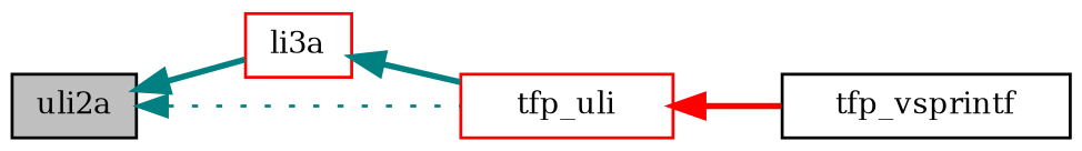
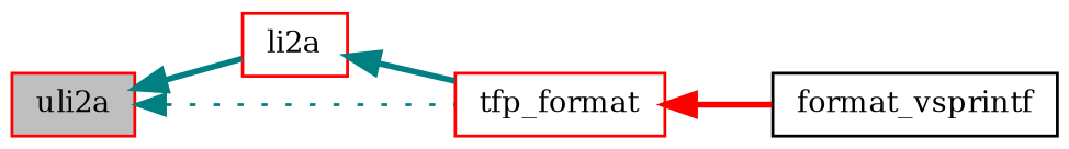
  digraph {
    fontname="DejaVu Serif"
    rankdir=LR
    node [color=black fillcolor=white fontname="DejaVu Serif" fontsize=10 shape=record style=filled]
    edge [color=teal dir=back fontname="DejaVu Serif" fontsize=10 labelfontname=Helvetica labelfontsize=10 style=bold]
-   n1 [fillcolor=grey75 fontcolor=black height=0.2 label=uli2a width=0.4]
-   n2 [color=red height=0.2 label=li3a width=0.4]
-   n3 [color=red height=0.2 label=tfp_uli width=0.4]
-   n4 [height=0.2 label=tfp_vsprintf width=0.4]
+   n1 [color=red fillcolor=grey75 fontcolor=black height=0.2 label=uli2a width=0.4]
+   n2 [color=red height=0.2 label=li2a width=0.4]
+   n3 [color=red height=0.2 label=tfp_format width=0.4]
+   n4 [height=0.2 label=format_vsprintf width=0.4]
    n1 -> n2
    n1 -> n3 [style=dotted]
    n2 -> n3
    n3 -> n4 [color=red]
  }
